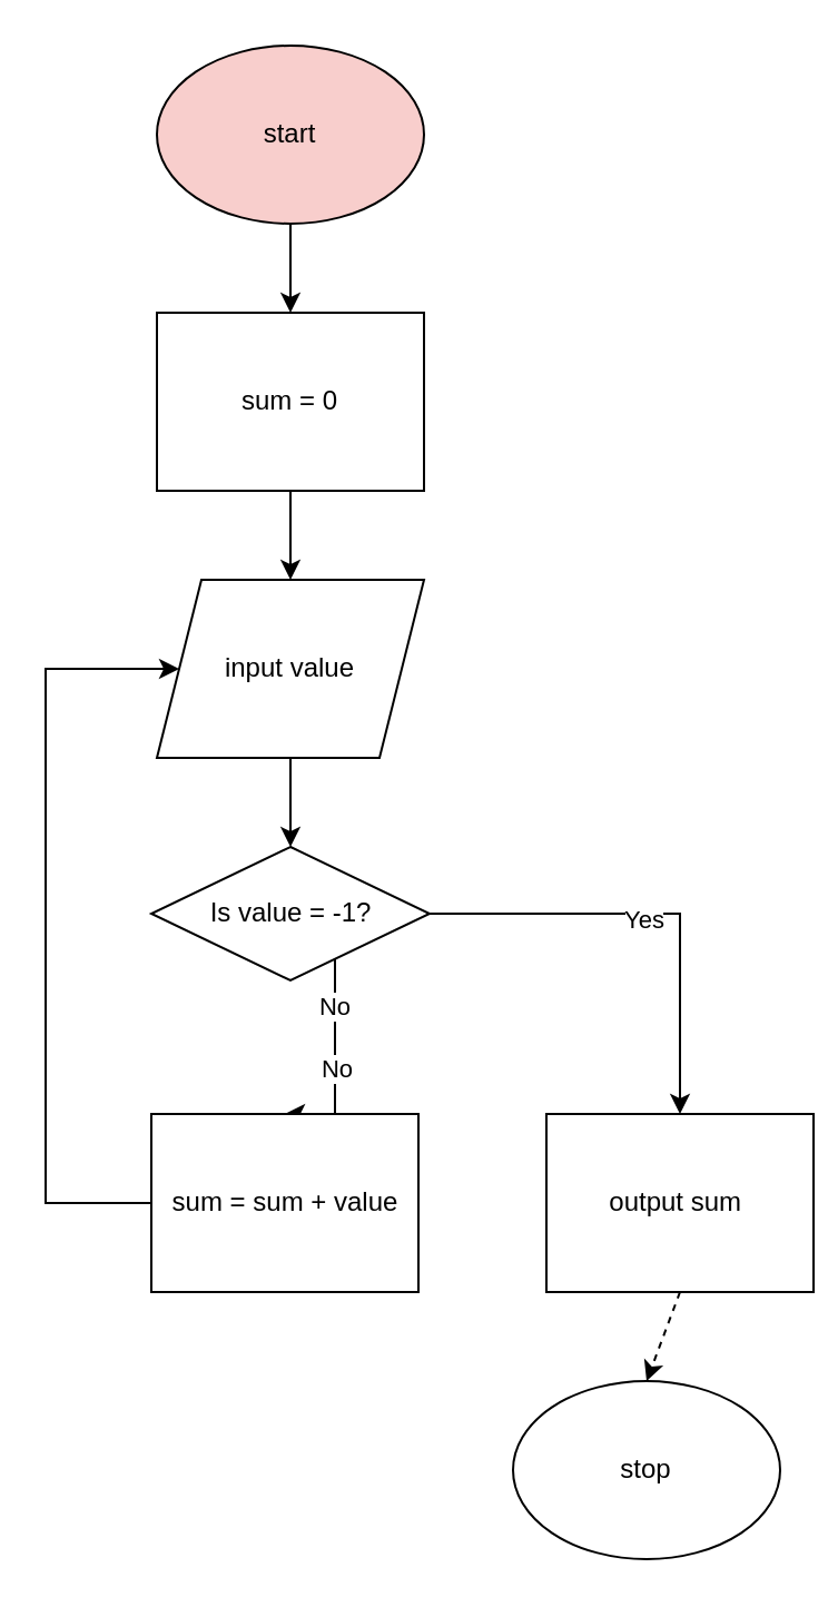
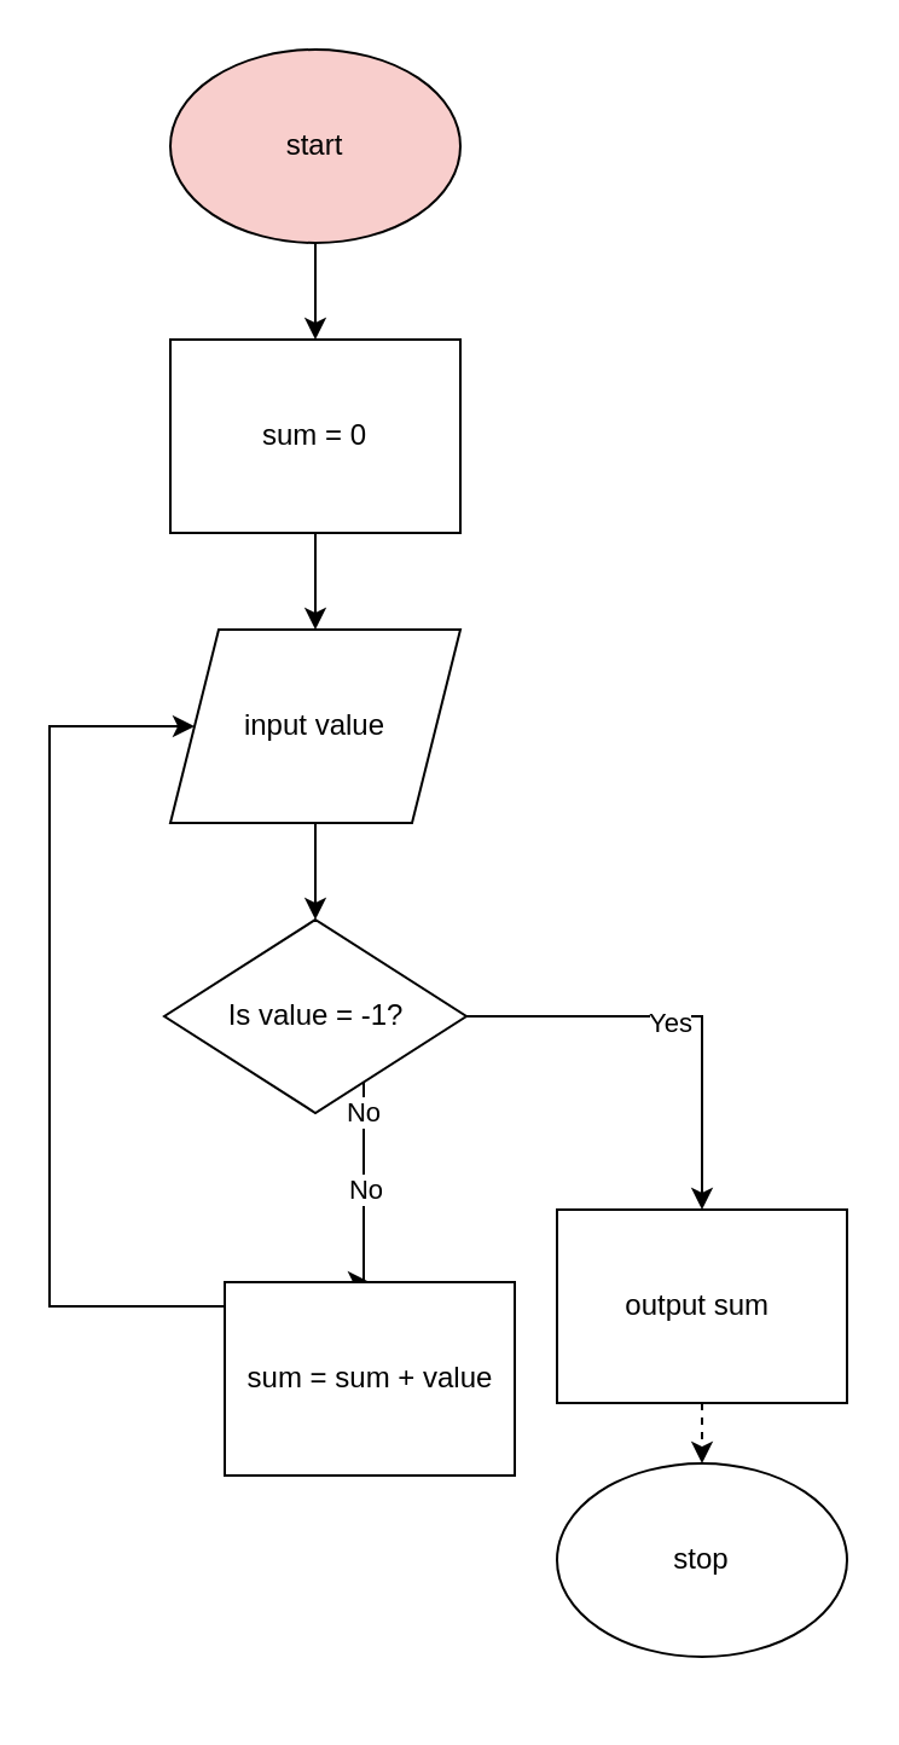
  <mxCell id="0" />
  <mxCell id="1" parent="0" />
  <mxCell id="2" value="start" style="ellipse;whiteSpace=wrap;html=1;fillColor=#f8cecc;" vertex="1" parent="1"><mxGeometry x="70" y="20" width="120" height="80" as="geometry" /></mxCell>
  <mxCell id="3" value="" style="endArrow=classic;html=1;rounded=0;exitX=0.5;exitY=1;exitDx=0;exitDy=0;" edge="1" parent="1" source="2" target="5"><mxGeometry width="50" height="50" relative="1" as="geometry"><mxPoint x="150" y="290" as="sourcePoint" /><mxPoint x="180" y="230" as="targetPoint" /></mxGeometry></mxCell>
  <mxCell id="4" value="input value" style="shape=parallelogram;perimeter=parallelogramPerimeter;whiteSpace=wrap;html=1;fixedSize=1;" vertex="1" parent="1"><mxGeometry x="70" y="260" width="120" height="80" as="geometry" /></mxCell>
  <mxCell id="5" value="sum = 0" style="rounded=0;whiteSpace=wrap;html=1;" vertex="1" parent="1"><mxGeometry x="70" y="140" width="120" height="80" as="geometry" /></mxCell>
  <mxCell id="6" value="" style="endArrow=classic;html=1;rounded=0;exitX=0.5;exitY=1;exitDx=0;exitDy=0;entryX=0.5;entryY=0;entryDx=0;entryDy=0;" edge="1" parent="1" source="5" target="4"><mxGeometry width="50" height="50" relative="1" as="geometry"><mxPoint x="190" y="440" as="sourcePoint" /><mxPoint x="240" y="390" as="targetPoint" /></mxGeometry></mxCell>
  <mxCell id="7" style="edgeStyle=orthogonalEdgeStyle;rounded=0;orthogonalLoop=1;jettySize=auto;html=1;exitX=0.5;exitY=1;exitDx=0;exitDy=0;" edge="1" parent="1" source="4" target="4"><mxGeometry relative="1" as="geometry" /></mxCell>
  <mxCell id="8" value="" style="endArrow=classic;html=1;rounded=0;exitX=0.5;exitY=1;exitDx=0;exitDy=0;entryX=0.5;entryY=0;entryDx=0;entryDy=0;" edge="1" parent="1" source="4" target="14"><mxGeometry width="50" height="50" relative="1" as="geometry"><mxPoint x="160" y="330" as="sourcePoint" /><mxPoint x="150" y="360" as="targetPoint" /><Array as="points" /></mxGeometry></mxCell>
  <mxCell id="9" style="edgeStyle=orthogonalEdgeStyle;rounded=0;orthogonalLoop=1;jettySize=auto;html=1;entryX=0.5;entryY=0;entryDx=0;entryDy=0;" edge="1" parent="1" source="14" target="16"><mxGeometry relative="1" as="geometry"><mxPoint x="350" y="580" as="targetPoint" /><Array as="points"><mxPoint x="150" y="530" /><mxPoint x="150" y="530" /></Array></mxGeometry></mxCell>
  <mxCell id="10" value="No" style="edgeLabel;html=1;align=center;verticalAlign=middle;resizable=0;points=[];" vertex="1" connectable="0" parent="9"><mxGeometry x="-0.856" relative="1" as="geometry"><mxPoint y="38" as="offset" /></mxGeometry></mxCell>
  <mxCell id="11" value="No" style="edgeLabel;html=1;align=center;verticalAlign=middle;resizable=0;points=[];" vertex="1" connectable="0" parent="9"><mxGeometry x="-0.72" y="-1" relative="1" as="geometry"><mxPoint as="offset" /></mxGeometry></mxCell>
  <mxCell id="12" style="edgeStyle=orthogonalEdgeStyle;rounded=0;orthogonalLoop=1;jettySize=auto;html=1;entryX=0.5;entryY=0;entryDx=0;entryDy=0;" edge="1" parent="1" source="14" target="18"><mxGeometry relative="1" as="geometry"><mxPoint x="300" y="490" as="targetPoint" /></mxGeometry></mxCell>
  <mxCell id="13" value="Yes" style="edgeLabel;html=1;align=center;verticalAlign=middle;resizable=0;points=[];" vertex="1" connectable="0" parent="12"><mxGeometry x="-0.05" y="-2" relative="1" as="geometry"><mxPoint as="offset" /></mxGeometry></mxCell>
- <mxCell id="14" value="Is value = -1?" style="rhombus;whiteSpace=wrap;html=1;" vertex="1" parent="1"><mxGeometry x="67.5" y="380" width="125" height="60" as="geometry" /></mxCell>
+ <mxCell id="14" value="Is value = -1?" style="rhombus;whiteSpace=wrap;html=1;" vertex="1" parent="1"><mxGeometry x="67.5" y="380" width="125" height="80" as="geometry" /></mxCell>
  <mxCell id="15" style="edgeStyle=orthogonalEdgeStyle;rounded=0;orthogonalLoop=1;jettySize=auto;html=1;entryX=0;entryY=0.5;entryDx=0;entryDy=0;" edge="1" parent="1" source="16" target="4"><mxGeometry relative="1" as="geometry"><Array as="points"><mxPoint x="20" y="540" /><mxPoint x="20" y="300" /></Array></mxGeometry></mxCell>
- <mxCell id="16" value="sum = sum + value" style="rounded=0;whiteSpace=wrap;html=1;" vertex="1" parent="1"><mxGeometry x="67.5" y="500" width="120" height="80" as="geometry" /></mxCell>
- <mxCell id="17" value="stop" style="ellipse;whiteSpace=wrap;html=1;" vertex="1" parent="1"><mxGeometry x="230" y="620" width="120" height="80" as="geometry" /></mxCell>
- <mxCell id="18" value="output sum&amp;nbsp;" style="rounded=0;whiteSpace=wrap;html=1;" vertex="1" parent="1"><mxGeometry x="245" y="500" width="120" height="80" as="geometry" /></mxCell>
+ <mxCell id="16" value="sum = sum + value" style="rounded=0;whiteSpace=wrap;html=1;" vertex="1" parent="1"><mxGeometry x="92.5" y="530" width="120" height="80" as="geometry" /></mxCell>
+ <mxCell id="17" value="stop" style="ellipse;whiteSpace=wrap;html=1;" vertex="1" parent="1"><mxGeometry x="230" y="605" width="120" height="80" as="geometry" /></mxCell>
+ <mxCell id="18" value="output sum&amp;nbsp;" style="rounded=0;whiteSpace=wrap;html=1;" vertex="1" parent="1"><mxGeometry x="230" y="500" width="120" height="80" as="geometry" /></mxCell>
  <mxCell id="19" value="" style="endArrow=classic;html=1;rounded=0;exitX=0.5;exitY=1;exitDx=0;exitDy=0;entryX=0.5;entryY=0;entryDx=0;entryDy=0;dashed=1;" edge="1" parent="1" source="18" target="17"><mxGeometry width="50" height="50" relative="1" as="geometry"><mxPoint x="180" y="470" as="sourcePoint" /><mxPoint x="230" y="420" as="targetPoint" /></mxGeometry></mxCell>
